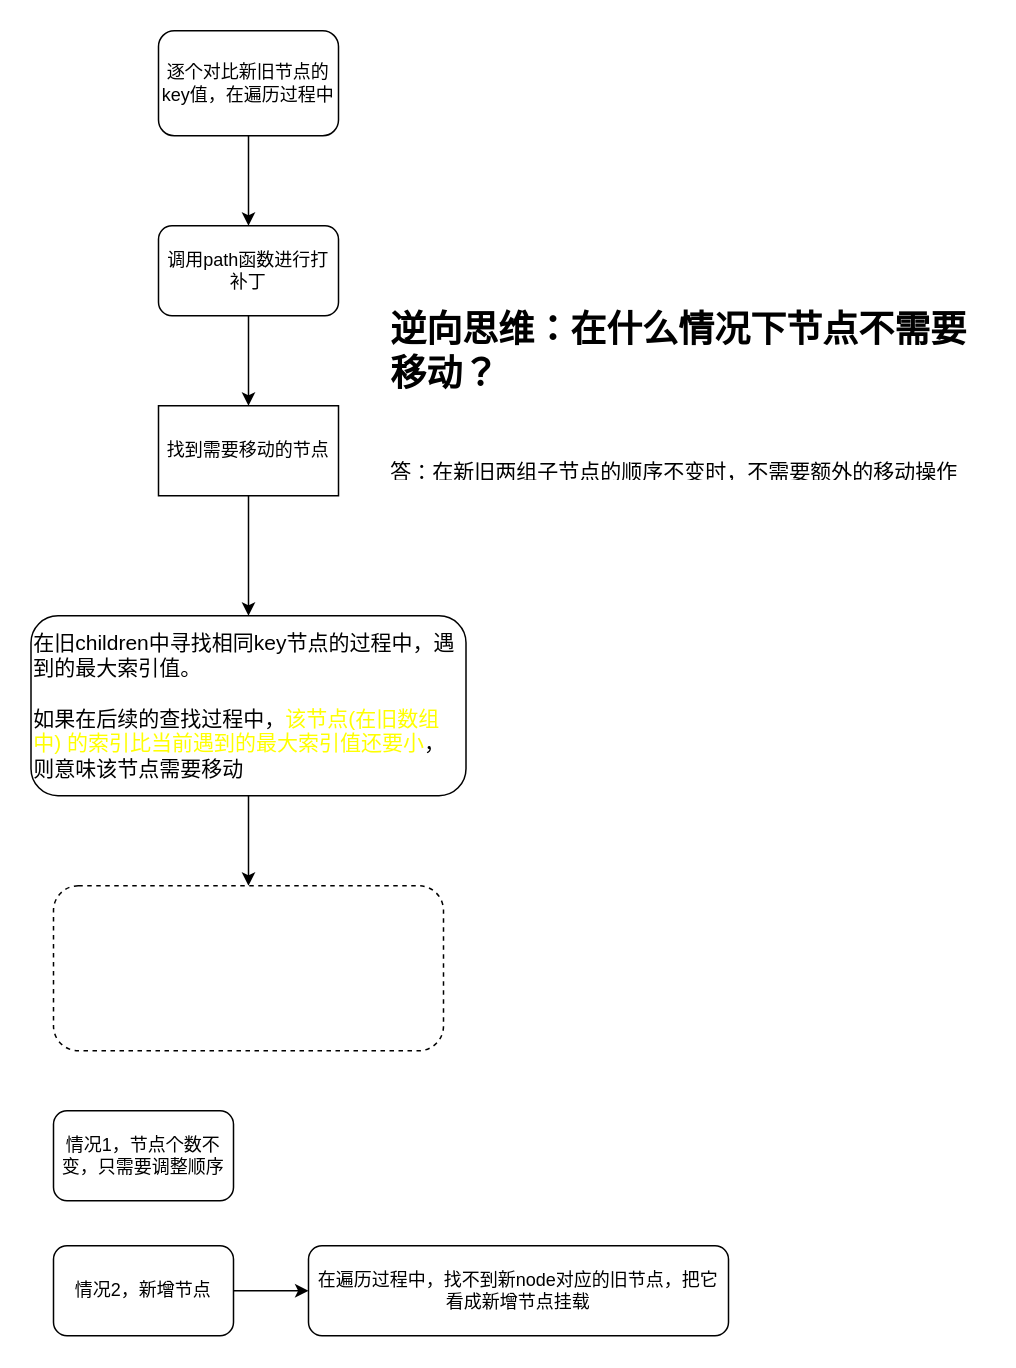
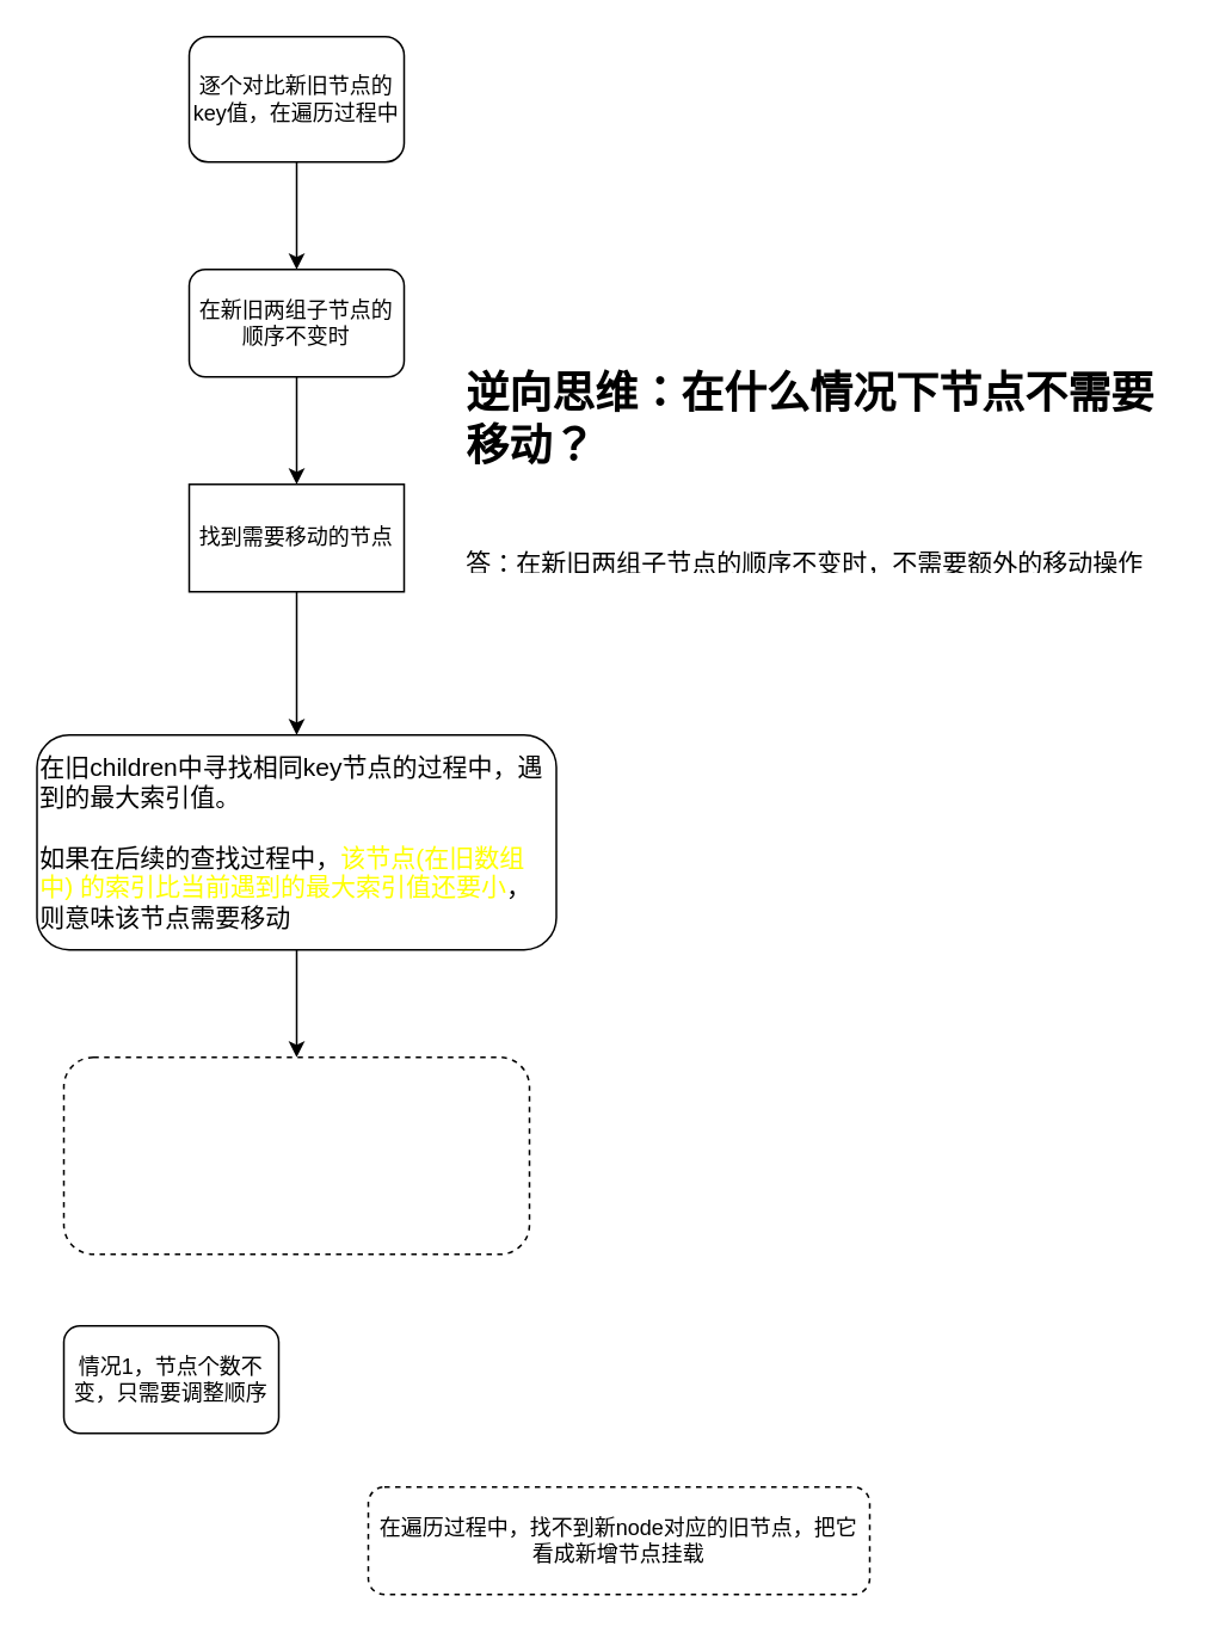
  <mxCell id="0" />
  <mxCell id="1" parent="0" />
  <mxCell id="2" value="逐个对比新旧节点的key值，在遍历过程中" style="rounded=1;whiteSpace=wrap;html=1;" parent="1" vertex="1"><mxGeometry x="105" y="20" width="120" height="70" as="geometry" /></mxCell>
  <mxCell id="3" value="" style="edgeStyle=none;html=1;" parent="1" source="4" target="7" edge="1"><mxGeometry relative="1" as="geometry" /></mxCell>
- <mxCell id="4" value="调用path函数进行打补丁" style="rounded=1;whiteSpace=wrap;html=1;" parent="1" vertex="1"><mxGeometry x="105" y="150" width="120" height="60" as="geometry" /></mxCell>
+ <mxCell id="4" value="在新旧两组子节点的顺序不变时" style="rounded=1;whiteSpace=wrap;html=1;" parent="1" vertex="1"><mxGeometry x="105" y="150" width="120" height="60" as="geometry" /></mxCell>
  <mxCell id="5" value="" style="endArrow=classic;html=1;entryX=0.5;entryY=0;entryDx=0;entryDy=0;" parent="1" target="4" edge="1"><mxGeometry width="50" height="50" relative="1" as="geometry"><mxPoint x="165" y="90" as="sourcePoint" /><mxPoint x="215" y="40" as="targetPoint" /></mxGeometry></mxCell>
  <mxCell id="6" value="" style="edgeStyle=none;html=1;fontSize=14;" parent="1" source="7" target="10" edge="1"><mxGeometry relative="1" as="geometry" /></mxCell>
  <mxCell id="7" value="找到需要移动的节点" style="whiteSpace=wrap;html=1;rounded=0;" parent="1" vertex="1"><mxGeometry x="105" y="270" width="120" height="60" as="geometry" /></mxCell>
  <mxCell id="8" value="&lt;h1&gt;逆向思维：在什么情况下节点不需要移动？&lt;/h1&gt;&lt;div&gt;&lt;br&gt;&lt;/div&gt;&lt;p&gt;&lt;font style=&quot;font-size: 14px;&quot;&gt;答：在新旧两组子节点的顺序不变时，不需要额外的移动操作&lt;br&gt;&lt;br&gt;在每一次寻找可复用节点时，都会记录该可复用节点在旧的一组子节点中的位置索引，如果把这些位置所以按先后顺序排列，得到一个递增的序列，在这种情况下不需要移动节点&amp;nbsp;&lt;/font&gt;&lt;/p&gt;" style="text;html=1;strokeColor=none;fillColor=none;spacing=5;spacingTop=-20;whiteSpace=wrap;overflow=hidden;rounded=0;" parent="1" vertex="1"><mxGeometry x="255" y="200" width="400" height="120" as="geometry" /></mxCell>
  <mxCell id="9" value="" style="edgeStyle=none;html=1;fontSize=14;fontColor=#FFFFFF;" parent="1" source="10" target="11" edge="1"><mxGeometry relative="1" as="geometry" /></mxCell>
  <mxCell id="10" value="在旧children中寻找相同key节点的过程中，遇到的最大索引值。&lt;br&gt;&lt;br&gt;如果在后续的查找过程中，&lt;font color=&quot;#ffff00&quot;&gt;该节点(在旧数组中) 的索引比当前遇到的最大索引值还要小&lt;/font&gt;，则意味该节点需要移动" style="rounded=1;whiteSpace=wrap;html=1;fontSize=14;align=left;" parent="1" vertex="1"><mxGeometry x="20" y="410" width="290" height="120" as="geometry" /></mxCell>
  <mxCell id="11" value="&lt;font color=&quot;#ffffff&quot;&gt;移动节点是指，移动一个虚拟节点所对应的真实DOM节点。&lt;br&gt;真实DOM节点存储在vnode.el上&lt;/font&gt;" style="rounded=1;whiteSpace=wrap;html=1;fontSize=14;fontColor=#FFFF00;dashed=1;" parent="1" vertex="1"><mxGeometry x="35" y="590" width="260" height="110" as="geometry" /></mxCell>
  <mxCell id="12" value="情况1，节点个数不变，只需要调整顺序" style="rounded=1;whiteSpace=wrap;html=1;" vertex="1" parent="1"><mxGeometry x="35" y="740" width="120" height="60" as="geometry" /></mxCell>
- <mxCell id="13" value="" style="edgeStyle=none;html=1;" edge="1" parent="1" source="14" target="15"><mxGeometry relative="1" as="geometry" /></mxCell>
- <mxCell id="14" value="情况2，新增节点" style="rounded=1;whiteSpace=wrap;html=1;" vertex="1" parent="1"><mxGeometry x="35" y="830" width="120" height="60" as="geometry" /></mxCell>
- <mxCell id="15" value="在遍历过程中，找不到新node对应的旧节点，把它看成新增节点挂载" style="rounded=1;whiteSpace=wrap;html=1;" vertex="1" parent="1"><mxGeometry x="205" y="830" width="280" height="60" as="geometry" /></mxCell>
+ <mxCell id="15" value="在遍历过程中，找不到新node对应的旧节点，把它看成新增节点挂载" style="rounded=1;whiteSpace=wrap;html=1;dashed=1;" vertex="1" parent="1"><mxGeometry x="205" y="830" width="280" height="60" as="geometry" /></mxCell>
